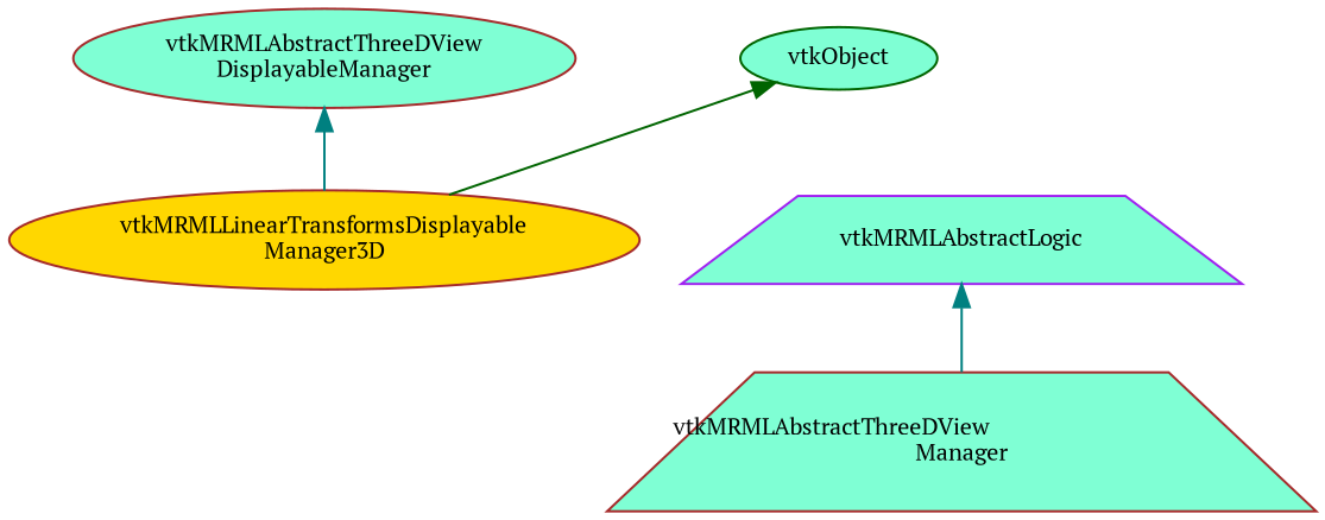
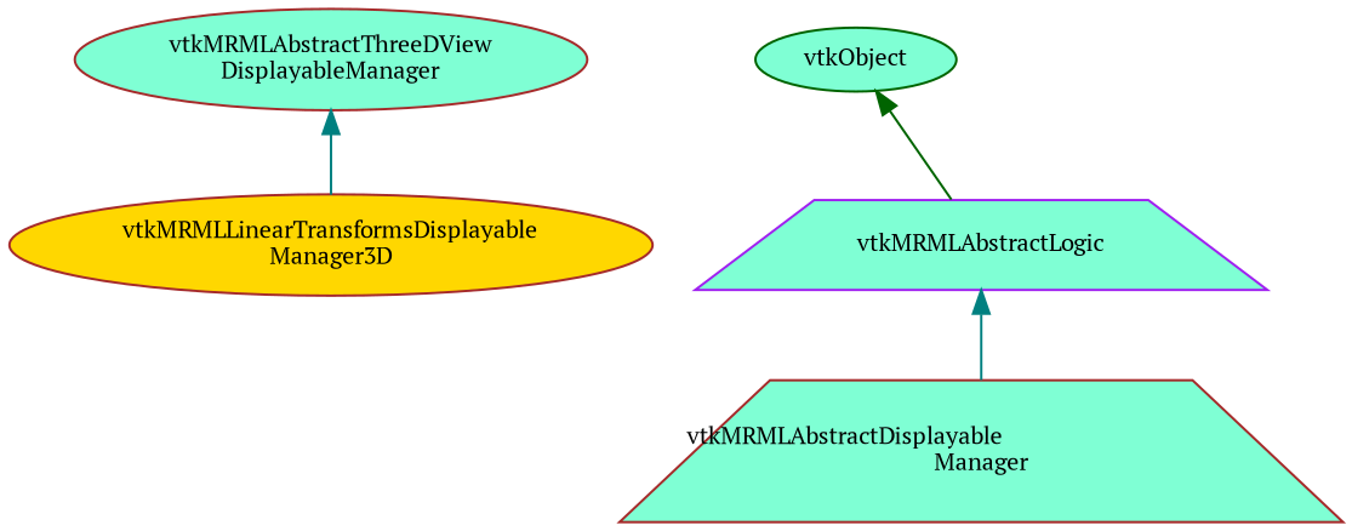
  digraph {
    fontname="PT Serif"
    node [color=brown fillcolor=aquamarine fontname="PT Serif" fontsize=10 shape=ellipse style=filled]
    edge [color=teal dir=back fontname="PT Serif" fontsize=10 labelfontname=Helvetica labelfontsize=10 style=solid]
    n1 [fillcolor=gold fontcolor=black height=0.2 label="vtkMRMLLinearTransformsDisplayable\lManager3D" width=0.4]
    n2 [height=0.2 label="vtkMRMLAbstractThreeDView\lDisplayableManager" width=0.4]
-   n3 [height=0.2 label="vtkMRMLAbstractThreeDView\lManager" shape=trapezium width=0.4]
+   n3 [height=0.2 label="vtkMRMLAbstractDisplayable\lManager" shape=trapezium width=0.4]
    n4 [color=purple height=0.2 label=vtkMRMLAbstractLogic shape=trapezium width=0.4]
    n5 [color=darkgreen height=0.2 label=vtkObject width=0.4]
    n2 -> n1
    n4 -> n3
-   n5 -> n1 [color=darkgreen]
+   n5 -> n4 [color=darkgreen]
  }
